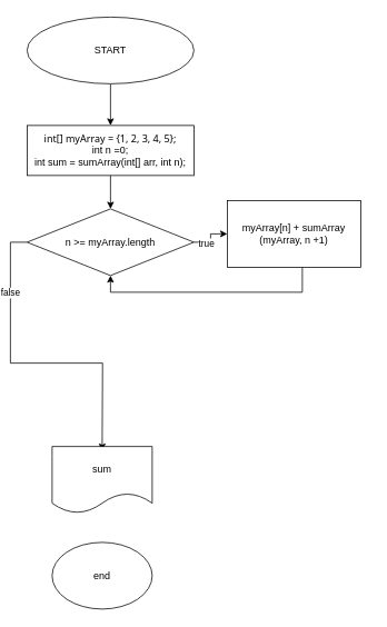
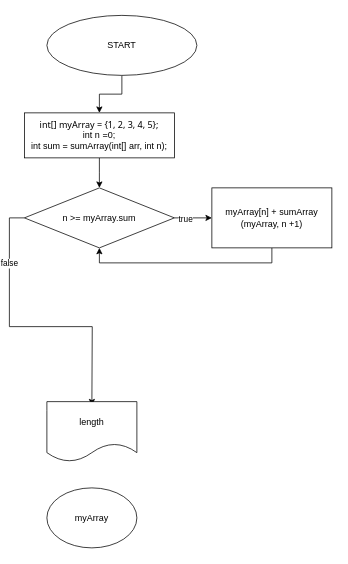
  <mxCell id="0" />
  <mxCell id="1" parent="0" />
  <mxCell id="2" style="edgeStyle=orthogonalEdgeStyle;rounded=0;orthogonalLoop=1;jettySize=auto;html=1;" edge="1" parent="1" source="3" target="5"><mxGeometry relative="1" as="geometry" /></mxCell>
- <mxCell id="3" value="START" style="ellipse;whiteSpace=wrap;html=1;" vertex="1" parent="1"><mxGeometry x="20" y="20" width="200" height="80" as="geometry" /></mxCell>
+ <mxCell id="3" value="START" style="ellipse;whiteSpace=wrap;html=1;" vertex="1" parent="1"><mxGeometry x="50" y="20" width="200" height="80" as="geometry" /></mxCell>
  <mxCell id="4" value="" style="edgeStyle=orthogonalEdgeStyle;rounded=0;orthogonalLoop=1;jettySize=auto;html=1;" edge="1" parent="1" source="5"><mxGeometry relative="1" as="geometry"><mxPoint x="120" y="250" as="targetPoint" /></mxGeometry></mxCell>
  <mxCell id="5" value="&lt;span style=&quot;font-family: 'Segoe UI';&quot;&gt;int[]&amp;nbsp;myArray&amp;nbsp;=&amp;nbsp;{1,&amp;nbsp;2,&amp;nbsp;3,&amp;nbsp;4,&amp;nbsp;5};&lt;/span&gt;&lt;div&gt;&lt;div&gt;int n =0;&lt;/div&gt;&lt;div&gt;int sum = sumArray(int[] arr, int n);&lt;/div&gt;&lt;/div&gt;" style="rounded=0;whiteSpace=wrap;html=1;" vertex="1" parent="1"><mxGeometry x="20" y="150" width="200" height="60" as="geometry" /></mxCell>
  <mxCell id="6" value="" style="edgeStyle=orthogonalEdgeStyle;rounded=0;orthogonalLoop=1;jettySize=auto;html=1;" edge="1" parent="1" source="10" target="12"><mxGeometry relative="1" as="geometry" /></mxCell>
  <mxCell id="7" value="true" style="edgeLabel;html=1;align=center;verticalAlign=middle;resizable=0;points=[];" vertex="1" connectable="0" parent="6"><mxGeometry x="-0.424" y="-1" relative="1" as="geometry"><mxPoint as="offset" /></mxGeometry></mxCell>
  <mxCell id="8" style="edgeStyle=orthogonalEdgeStyle;rounded=0;orthogonalLoop=1;jettySize=auto;html=1;exitX=0;exitY=0.5;exitDx=0;exitDy=0;" edge="1" parent="1" source="10"><mxGeometry relative="1" as="geometry"><mxPoint x="110" y="540" as="targetPoint" /></mxGeometry></mxCell>
  <mxCell id="9" value="false" style="edgeLabel;html=1;align=center;verticalAlign=middle;resizable=0;points=[];" vertex="1" connectable="0" parent="8"><mxGeometry x="-0.577" y="-1" relative="1" as="geometry"><mxPoint as="offset" /></mxGeometry></mxCell>
- <mxCell id="10" value="n &amp;gt;= myArray.length" style="rhombus;whiteSpace=wrap;html=1;" vertex="1" parent="1"><mxGeometry x="20" y="250" width="200" height="80" as="geometry" /></mxCell>
+ <mxCell id="10" value="n &amp;gt;= myArray.sum" style="rhombus;whiteSpace=wrap;html=1;" vertex="1" parent="1"><mxGeometry x="20" y="250" width="200" height="80" as="geometry" /></mxCell>
  <mxCell id="11" style="edgeStyle=orthogonalEdgeStyle;rounded=0;orthogonalLoop=1;jettySize=auto;html=1;entryX=0.5;entryY=1;entryDx=0;entryDy=0;" edge="1" parent="1" source="12" target="10"><mxGeometry relative="1" as="geometry"><Array as="points"><mxPoint x="350" y="350" /><mxPoint x="120" y="350" /></Array></mxGeometry></mxCell>
- <mxCell id="12" value="myArray[n] + sumArray (myArray, n +1)" style="rounded=0;whiteSpace=wrap;html=1;" vertex="1" parent="1"><mxGeometry x="260" y="240" width="160" height="80" as="geometry" /></mxCell>
- <mxCell id="13" value="sum" style="shape=document;whiteSpace=wrap;html=1;boundedLbl=1;" vertex="1" parent="1"><mxGeometry x="50" y="535" width="120" height="80" as="geometry" /></mxCell>
- <mxCell id="14" value="end" style="ellipse;whiteSpace=wrap;html=1;" vertex="1" parent="1"><mxGeometry x="50" y="650" width="120" height="80" as="geometry" /></mxCell>
+ <mxCell id="12" value="myArray[n] + sumArray (myArray, n +1)" style="rounded=0;whiteSpace=wrap;html=1;" vertex="1" parent="1"><mxGeometry x="270" y="250" width="160" height="80" as="geometry" /></mxCell>
+ <mxCell id="13" value="length" style="shape=document;whiteSpace=wrap;html=1;boundedLbl=1;" vertex="1" parent="1"><mxGeometry x="50" y="535" width="120" height="80" as="geometry" /></mxCell>
+ <mxCell id="14" value="myArray" style="ellipse;whiteSpace=wrap;html=1;" vertex="1" parent="1"><mxGeometry x="50" y="650" width="120" height="80" as="geometry" /></mxCell>
